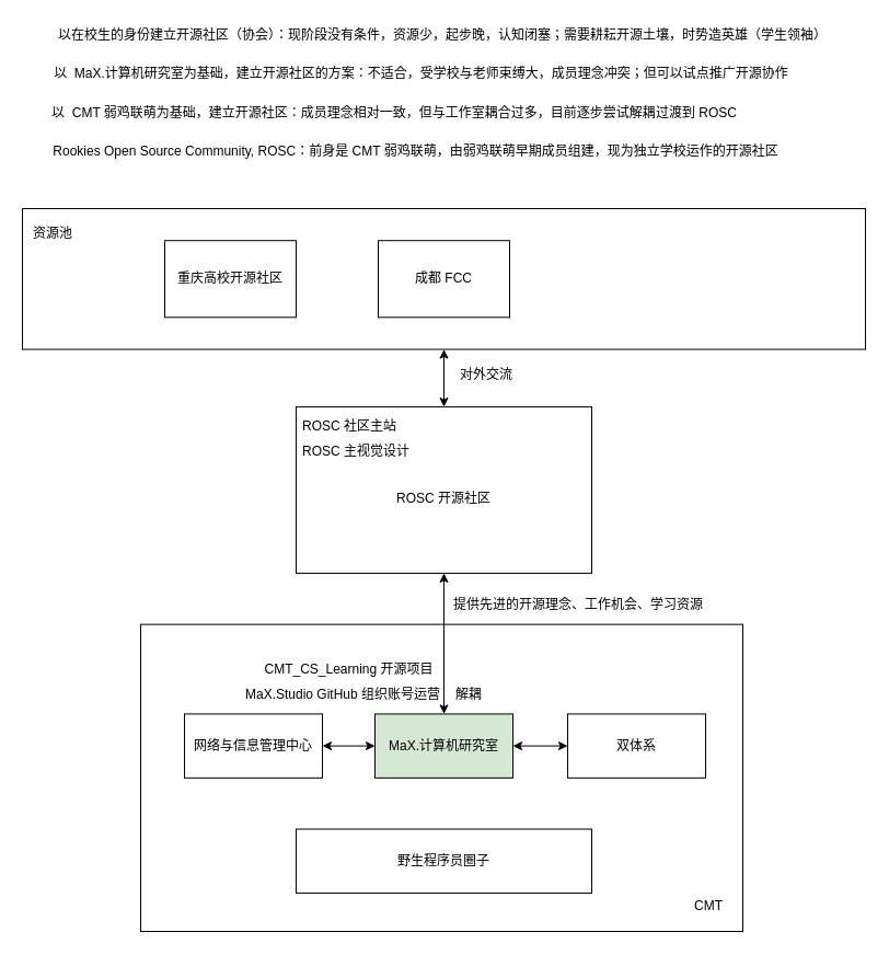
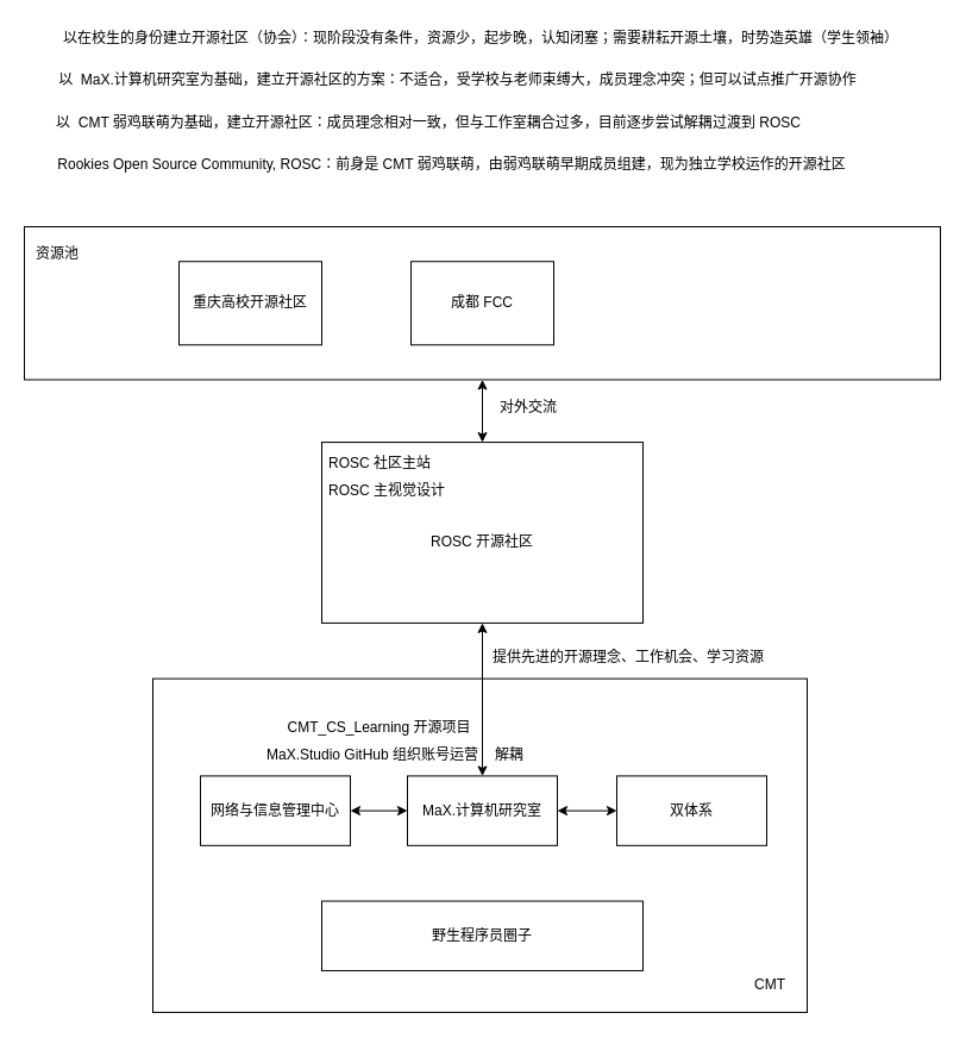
  <mxCell id="0" />
  <mxCell id="1" parent="0" />
  <mxCell id="2" value="" style="group" vertex="1" connectable="0" parent="1"><mxGeometry x="20" y="190" width="770" height="660" as="geometry" /></mxCell>
  <mxCell id="3" value="" style="group" vertex="1" connectable="0" parent="2"><mxGeometry width="770" height="660" as="geometry" /></mxCell>
  <mxCell id="4" value="" style="group" vertex="1" connectable="0" parent="3"><mxGeometry x="108" y="274.513" width="550" height="385.487" as="geometry" /></mxCell>
  <mxCell id="5" value="" style="group" vertex="1" connectable="0" parent="4"><mxGeometry y="105.133" width="550" height="280.354" as="geometry" /></mxCell>
  <mxCell id="6" value="" style="rounded=0;whiteSpace=wrap;html=1;" vertex="1" parent="5"><mxGeometry width="550" height="280.354" as="geometry" /></mxCell>
- <mxCell id="7" value="MaX.计算机研究室" style="rounded=0;whiteSpace=wrap;html=1;fillColor=#d5e8d4;" vertex="1" parent="5"><mxGeometry x="214" y="81.77" width="126" height="58.407" as="geometry" /></mxCell>
+ <mxCell id="7" value="MaX.计算机研究室" style="rounded=0;whiteSpace=wrap;html=1;" vertex="1" parent="5"><mxGeometry x="214" y="81.77" width="126" height="58.407" as="geometry" /></mxCell>
  <mxCell id="8" value="网络与信息管理中心" style="rounded=0;whiteSpace=wrap;html=1;" vertex="1" parent="5"><mxGeometry x="40" y="81.77" width="126" height="58.407" as="geometry" /></mxCell>
  <mxCell id="9" value="双体系" style="rounded=0;whiteSpace=wrap;html=1;" vertex="1" parent="5"><mxGeometry x="390" y="81.77" width="126" height="58.407" as="geometry" /></mxCell>
  <mxCell id="10" value="野生程序员圈子" style="rounded=0;whiteSpace=wrap;html=1;" vertex="1" parent="5"><mxGeometry x="142" y="186.903" width="270" height="58.407" as="geometry" /></mxCell>
  <mxCell id="11" value="CMT" style="text;html=1;strokeColor=none;fillColor=none;align=center;verticalAlign=middle;whiteSpace=wrap;rounded=0;" vertex="1" parent="5"><mxGeometry x="499" y="245.31" width="40" height="23.363" as="geometry" /></mxCell>
  <mxCell id="12" value="" style="endArrow=classic;startArrow=classic;html=1;entryX=0;entryY=0.5;entryDx=0;entryDy=0;exitX=1;exitY=0.5;exitDx=0;exitDy=0;" edge="1" parent="5" source="8" target="7"><mxGeometry width="50" height="50" relative="1" as="geometry"><mxPoint x="258" y="221.947" as="sourcePoint" /><mxPoint x="308" y="163.54" as="targetPoint" /></mxGeometry></mxCell>
  <mxCell id="13" value="" style="endArrow=classic;startArrow=classic;html=1;entryX=1;entryY=0.5;entryDx=0;entryDy=0;exitX=0;exitY=0.5;exitDx=0;exitDy=0;" edge="1" parent="5" source="9" target="7"><mxGeometry width="50" height="50" relative="1" as="geometry"><mxPoint x="258" y="221.947" as="sourcePoint" /><mxPoint x="308" y="163.54" as="targetPoint" /></mxGeometry></mxCell>
  <mxCell id="14" value="CMT_CS_Learning 开源项目" style="text;html=1;strokeColor=none;fillColor=none;align=center;verticalAlign=middle;whiteSpace=wrap;rounded=0;" vertex="1" parent="5"><mxGeometry x="111" y="29.204" width="159" height="23.363" as="geometry" /></mxCell>
  <mxCell id="15" value="解耦" style="text;html=1;strokeColor=none;fillColor=none;align=center;verticalAlign=middle;whiteSpace=wrap;rounded=0;" vertex="1" parent="5"><mxGeometry x="280" y="52.566" width="40" height="23.363" as="geometry" /></mxCell>
  <mxCell id="16" value="MaX.Studio GitHub 组织账号运营" style="text;html=1;strokeColor=none;fillColor=none;align=center;verticalAlign=middle;whiteSpace=wrap;rounded=0;" vertex="1" parent="5"><mxGeometry x="90" y="52.566" width="190" height="23.363" as="geometry" /></mxCell>
  <mxCell id="17" value="提供先进的开源理念、工作机会、学习资源" style="text;html=1;strokeColor=none;fillColor=none;align=center;verticalAlign=middle;whiteSpace=wrap;rounded=0;" vertex="1" parent="4"><mxGeometry x="280" y="75.929" width="240" height="23.363" as="geometry" /></mxCell>
  <mxCell id="18" value="&lt;br&gt;ROSC 开源社区" style="rounded=0;whiteSpace=wrap;html=1;" vertex="1" parent="3"><mxGeometry x="250" y="181.062" width="270" height="151.858" as="geometry" /></mxCell>
  <mxCell id="19" value="" style="endArrow=classic;startArrow=classic;html=1;exitX=0.5;exitY=0;exitDx=0;exitDy=0;" edge="1" parent="3" source="7" target="18"><mxGeometry width="50" height="50" relative="1" as="geometry"><mxPoint x="359" y="414.69" as="sourcePoint" /><mxPoint x="409" y="356.283" as="targetPoint" /></mxGeometry></mxCell>
  <mxCell id="20" value="ROSC 社区主站" style="text;html=1;strokeColor=none;fillColor=none;align=center;verticalAlign=middle;whiteSpace=wrap;rounded=0;" vertex="1" parent="3"><mxGeometry x="250" y="186.903" width="98" height="23.363" as="geometry" /></mxCell>
  <mxCell id="21" value="ROSC 主视觉设计" style="text;html=1;strokeColor=none;fillColor=none;align=center;verticalAlign=middle;whiteSpace=wrap;rounded=0;" vertex="1" parent="3"><mxGeometry x="250" y="210.265" width="110" height="23.363" as="geometry" /></mxCell>
  <mxCell id="22" value="" style="rounded=0;whiteSpace=wrap;html=1;" vertex="1" parent="3"><mxGeometry width="770" height="128.496" as="geometry" /></mxCell>
  <mxCell id="23" value="资源池" style="text;html=1;strokeColor=none;fillColor=none;align=center;verticalAlign=middle;whiteSpace=wrap;rounded=0;" vertex="1" parent="3"><mxGeometry x="8" y="11.681" width="40" height="23.363" as="geometry" /></mxCell>
  <mxCell id="24" value="" style="endArrow=classic;startArrow=classic;html=1;exitX=0.5;exitY=0;exitDx=0;exitDy=0;entryX=0.5;entryY=1;entryDx=0;entryDy=0;" edge="1" parent="3" source="18" target="22"><mxGeometry width="50" height="50" relative="1" as="geometry"><mxPoint x="298" y="327.08" as="sourcePoint" /><mxPoint x="348" y="268.673" as="targetPoint" /></mxGeometry></mxCell>
  <mxCell id="25" value="成都 FCC" style="rounded=0;whiteSpace=wrap;html=1;" vertex="1" parent="3"><mxGeometry x="325" y="29.204" width="120" height="70.088" as="geometry" /></mxCell>
  <mxCell id="26" value="重庆高校开源社区" style="rounded=0;whiteSpace=wrap;html=1;" vertex="1" parent="3"><mxGeometry x="130" y="29.204" width="120" height="70.088" as="geometry" /></mxCell>
  <mxCell id="27" value="对外交流" style="text;html=1;strokeColor=none;fillColor=none;align=center;verticalAlign=middle;whiteSpace=wrap;rounded=0;" vertex="1" parent="3"><mxGeometry x="398" y="140.177" width="52" height="23.363" as="geometry" /></mxCell>
  <mxCell id="28" value="" style="group" vertex="1" connectable="0" parent="3"><mxGeometry x="18" y="-170" width="732" height="130" as="geometry" /></mxCell>
  <mxCell id="29" value="以&amp;nbsp; MaX.计算机研究室为基础，建立开源社区的方案：不适合，受学校与老师束缚大，成员理念冲突；但可以试点推广开源协作" style="text;html=1;strokeColor=none;fillColor=none;align=center;verticalAlign=middle;whiteSpace=wrap;rounded=0;" vertex="1" parent="28"><mxGeometry y="35.455" width="693.259" height="23.636" as="geometry" /></mxCell>
  <mxCell id="30" value="以&amp;nbsp; CMT 弱鸡联萌为基础，建立开源社区：成员理念相对一致，但与工作室耦合过多，目前逐步尝试解耦过渡到 ROSC" style="text;html=1;strokeColor=none;fillColor=none;align=center;verticalAlign=middle;whiteSpace=wrap;rounded=0;" vertex="1" parent="28"><mxGeometry x="2.039" y="70.909" width="640.245" height="23.636" as="geometry" /></mxCell>
  <mxCell id="31" value="以在校生的身份建立开源社区（协会）：现阶段没有条件，资源少，起步晚，认知闭塞；需要耕耘开源土壤，时势造英雄（学生领袖）" style="text;html=1;strokeColor=none;fillColor=none;align=center;verticalAlign=middle;whiteSpace=wrap;rounded=0;" vertex="1" parent="28"><mxGeometry width="732" height="23.636" as="geometry" /></mxCell>
  <mxCell id="32" value="Rookies Open Source Community, ROSC：前身是 CMT 弱鸡联萌，由弱鸡联萌早期成员组建，现为独立学校运作的开源社区" style="text;html=1;strokeColor=none;fillColor=none;align=center;verticalAlign=middle;whiteSpace=wrap;rounded=0;" vertex="1" parent="28"><mxGeometry y="106.364" width="683.064" height="23.636" as="geometry" /></mxCell>
